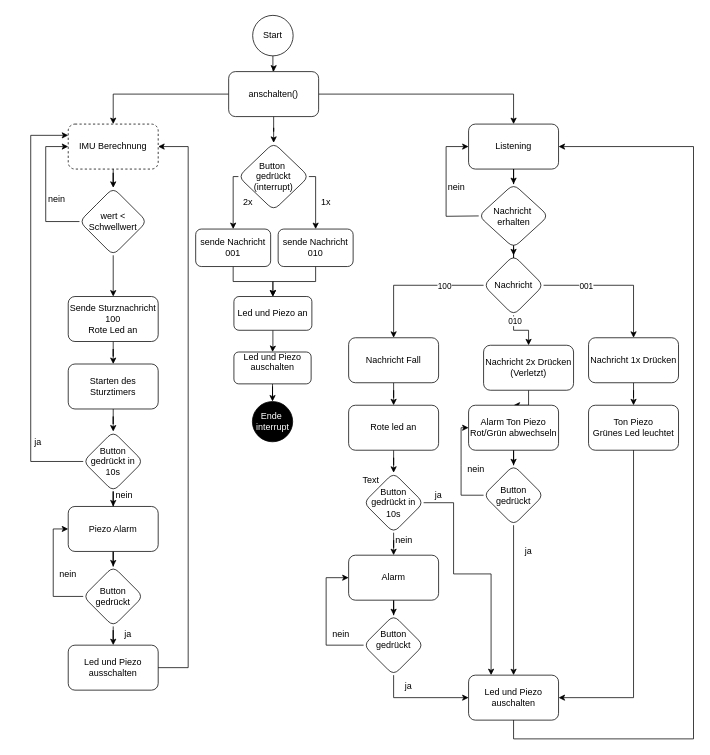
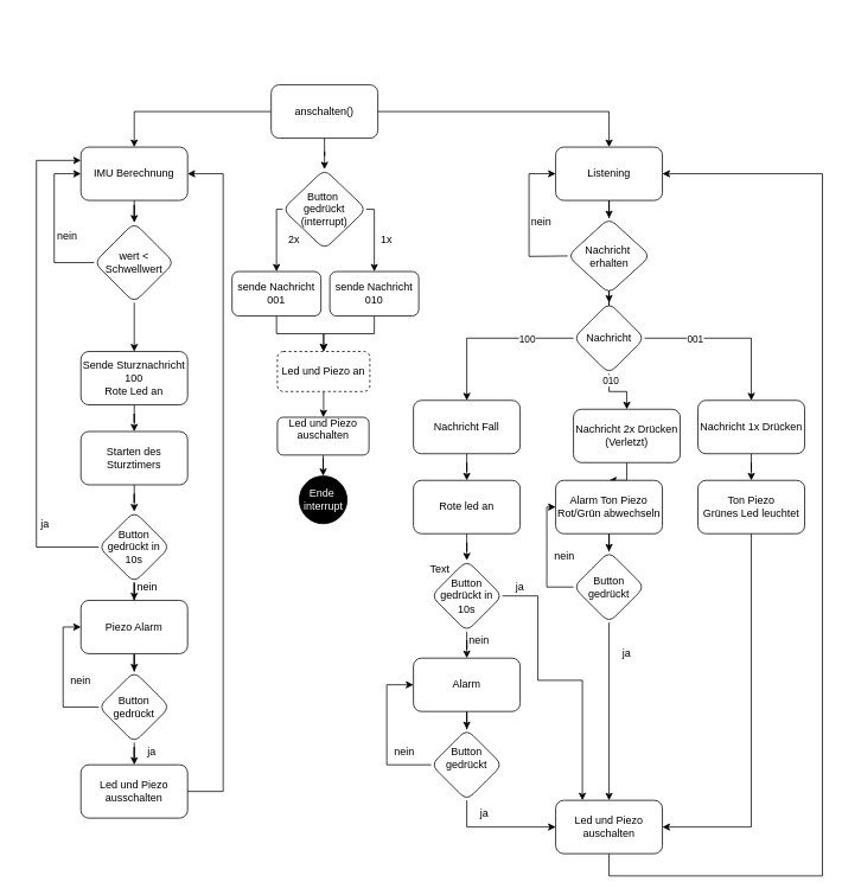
  <mxCell id="0" />
  <mxCell id="1" parent="0" />
- <mxCell id="2" value="" style="edgeStyle=orthogonalEdgeStyle;rounded=0;orthogonalLoop=1;jettySize=auto;html=1;" edge="1" parent="1" source="3" target="7"><mxGeometry relative="1" as="geometry" /></mxCell>
- <mxCell id="3" value="Start" style="ellipse;whiteSpace=wrap;html=1;aspect=fixed;" vertex="1" parent="1"><mxGeometry x="336" y="20" width="54" height="54" as="geometry" /></mxCell>
  <mxCell id="4" value="" style="edgeStyle=orthogonalEdgeStyle;rounded=0;orthogonalLoop=1;jettySize=auto;html=1;" edge="1" parent="1" source="7" target="9"><mxGeometry relative="1" as="geometry" /></mxCell>
  <mxCell id="5" value="" style="edgeStyle=orthogonalEdgeStyle;rounded=0;orthogonalLoop=1;jettySize=auto;html=1;" edge="1" parent="1" source="7" target="13"><mxGeometry relative="1" as="geometry" /></mxCell>
  <mxCell id="6" value="" style="edgeStyle=orthogonalEdgeStyle;rounded=0;orthogonalLoop=1;jettySize=auto;html=1;" edge="1" parent="1" source="7" target="77"><mxGeometry relative="1" as="geometry" /></mxCell>
  <mxCell id="7" value="anschalten()" style="rounded=1;whiteSpace=wrap;html=1;" vertex="1" parent="1"><mxGeometry x="304" y="95" width="120" height="60" as="geometry" /></mxCell>
  <mxCell id="8" value="" style="edgeStyle=orthogonalEdgeStyle;rounded=0;orthogonalLoop=1;jettySize=auto;html=1;" edge="1" parent="1" source="9" target="11"><mxGeometry relative="1" as="geometry" /></mxCell>
  <mxCell id="9" value="Listening" style="whiteSpace=wrap;html=1;rounded=1;" vertex="1" parent="1"><mxGeometry x="624" y="165" width="120" height="60" as="geometry" /></mxCell>
  <mxCell id="10" value="" style="edgeStyle=orthogonalEdgeStyle;rounded=0;orthogonalLoop=1;jettySize=auto;html=1;" edge="1" parent="1" source="11" target="34"><mxGeometry relative="1" as="geometry" /></mxCell>
  <mxCell id="11" value="&lt;div&gt;Nachricht&amp;nbsp;&lt;/div&gt;&lt;div&gt;erhalten&lt;/div&gt;" style="rhombus;whiteSpace=wrap;html=1;rounded=1;" vertex="1" parent="1"><mxGeometry x="637.5" y="245" width="93" height="85" as="geometry" /></mxCell>
  <mxCell id="12" value="" style="edgeStyle=orthogonalEdgeStyle;rounded=0;orthogonalLoop=1;jettySize=auto;html=1;" edge="1" parent="1" source="13" target="15"><mxGeometry relative="1" as="geometry" /></mxCell>
- <mxCell id="13" value="IMU Berechnung" style="whiteSpace=wrap;html=1;rounded=1;dashed=1;" vertex="1" parent="1"><mxGeometry x="90" y="165" width="120" height="60" as="geometry" /></mxCell>
+ <mxCell id="13" value="IMU Berechnung" style="whiteSpace=wrap;html=1;rounded=1;" vertex="1" parent="1"><mxGeometry x="90" y="165" width="120" height="60" as="geometry" /></mxCell>
  <mxCell id="14" value="" style="edgeStyle=orthogonalEdgeStyle;rounded=0;orthogonalLoop=1;jettySize=auto;html=1;" edge="1" parent="1" source="15" target="19"><mxGeometry relative="1" as="geometry" /></mxCell>
  <mxCell id="15" value="wert &amp;lt; Schwellwert" style="rhombus;whiteSpace=wrap;html=1;rounded=1;" vertex="1" parent="1"><mxGeometry x="105" y="250" width="90" height="90" as="geometry" /></mxCell>
  <mxCell id="16" value="" style="endArrow=classic;html=1;rounded=0;exitX=0;exitY=0.5;exitDx=0;exitDy=0;entryX=0;entryY=0.5;entryDx=0;entryDy=0;" edge="1" parent="1" source="15" target="13"><mxGeometry width="50" height="50" relative="1" as="geometry"><mxPoint x="10" y="315" as="sourcePoint" /><mxPoint x="60" y="115" as="targetPoint" /><Array as="points"><mxPoint x="60" y="295" /><mxPoint x="60" y="195" /></Array></mxGeometry></mxCell>
  <mxCell id="17" value="nein" style="text;html=1;align=center;verticalAlign=middle;whiteSpace=wrap;rounded=0;" vertex="1" parent="1"><mxGeometry x="45" y="250" width="60" height="30" as="geometry" /></mxCell>
  <mxCell id="18" value="" style="edgeStyle=orthogonalEdgeStyle;rounded=0;orthogonalLoop=1;jettySize=auto;html=1;" edge="1" parent="1" source="19" target="21"><mxGeometry relative="1" as="geometry" /></mxCell>
  <mxCell id="19" value="&lt;div&gt;Sende Sturznachricht&lt;/div&gt;&lt;div&gt;100&lt;br&gt;&lt;/div&gt;&lt;div&gt;Rote Led an&lt;br&gt;&lt;/div&gt;" style="whiteSpace=wrap;html=1;rounded=1;" vertex="1" parent="1"><mxGeometry x="90" y="395" width="120" height="60" as="geometry" /></mxCell>
  <mxCell id="20" value="" style="edgeStyle=orthogonalEdgeStyle;rounded=0;orthogonalLoop=1;jettySize=auto;html=1;" edge="1" parent="1" source="21" target="23"><mxGeometry relative="1" as="geometry" /></mxCell>
  <mxCell id="21" value="Starten des Sturztimers" style="whiteSpace=wrap;html=1;rounded=1;" vertex="1" parent="1"><mxGeometry x="90" y="485" width="120" height="60" as="geometry" /></mxCell>
  <mxCell id="22" value="" style="edgeStyle=orthogonalEdgeStyle;rounded=0;orthogonalLoop=1;jettySize=auto;html=1;" edge="1" parent="1" source="23" target="27"><mxGeometry relative="1" as="geometry" /></mxCell>
  <mxCell id="23" value="Button gedrückt in 10s" style="rhombus;whiteSpace=wrap;html=1;rounded=1;" vertex="1" parent="1"><mxGeometry x="110" y="575" width="80" height="80" as="geometry" /></mxCell>
  <mxCell id="24" value="" style="endArrow=classic;html=1;rounded=0;exitX=0;exitY=0.5;exitDx=0;exitDy=0;entryX=0;entryY=0.25;entryDx=0;entryDy=0;" edge="1" parent="1" source="23" target="13"><mxGeometry width="50" height="50" relative="1" as="geometry"><mxPoint x="45" y="635" as="sourcePoint" /><mxPoint x="40" y="175" as="targetPoint" /><Array as="points"><mxPoint x="40" y="615" /><mxPoint x="40" y="180" /></Array></mxGeometry></mxCell>
  <mxCell id="25" value="ja" style="text;html=1;align=center;verticalAlign=middle;whiteSpace=wrap;rounded=0;" vertex="1" parent="1"><mxGeometry x="20" y="575" width="60" height="30" as="geometry" /></mxCell>
  <mxCell id="26" value="" style="edgeStyle=orthogonalEdgeStyle;rounded=0;orthogonalLoop=1;jettySize=auto;html=1;" edge="1" parent="1" source="27" target="70"><mxGeometry relative="1" as="geometry" /></mxCell>
  <mxCell id="27" value="Piezo Alarm" style="whiteSpace=wrap;html=1;rounded=1;" vertex="1" parent="1"><mxGeometry x="90" y="675" width="120" height="60" as="geometry" /></mxCell>
  <mxCell id="28" value="" style="edgeStyle=orthogonalEdgeStyle;rounded=0;orthogonalLoop=1;jettySize=auto;html=1;" edge="1" parent="1" source="34" target="36"><mxGeometry relative="1" as="geometry" /></mxCell>
  <mxCell id="29" value="001" style="edgeLabel;html=1;align=center;verticalAlign=middle;resizable=0;points=[];" vertex="1" connectable="0" parent="28"><mxGeometry x="-0.41" relative="1" as="geometry"><mxPoint as="offset" /></mxGeometry></mxCell>
  <mxCell id="30" value="" style="edgeStyle=orthogonalEdgeStyle;rounded=0;orthogonalLoop=1;jettySize=auto;html=1;" edge="1" parent="1" source="34" target="38"><mxGeometry relative="1" as="geometry" /></mxCell>
  <mxCell id="31" value="010" style="edgeLabel;html=1;align=center;verticalAlign=middle;resizable=0;points=[];" vertex="1" connectable="0" parent="30"><mxGeometry x="-0.76" y="1" relative="1" as="geometry"><mxPoint as="offset" /></mxGeometry></mxCell>
  <mxCell id="32" value="" style="edgeStyle=orthogonalEdgeStyle;rounded=0;orthogonalLoop=1;jettySize=auto;html=1;" edge="1" parent="1" source="34" target="40"><mxGeometry relative="1" as="geometry" /></mxCell>
  <mxCell id="33" value="100" style="edgeLabel;html=1;align=center;verticalAlign=middle;resizable=0;points=[];" vertex="1" connectable="0" parent="32"><mxGeometry x="-0.442" relative="1" as="geometry"><mxPoint as="offset" /></mxGeometry></mxCell>
  <mxCell id="34" value="Nachricht" style="rhombus;whiteSpace=wrap;html=1;rounded=1;" vertex="1" parent="1"><mxGeometry x="644" y="340" width="80" height="80" as="geometry" /></mxCell>
  <mxCell id="35" value="" style="edgeStyle=orthogonalEdgeStyle;rounded=0;orthogonalLoop=1;jettySize=auto;html=1;" edge="1" parent="1" source="36" target="41"><mxGeometry relative="1" as="geometry" /></mxCell>
  <mxCell id="36" value="Nachricht 1x Drücken" style="whiteSpace=wrap;html=1;rounded=1;" vertex="1" parent="1"><mxGeometry x="784" y="450" width="120" height="60" as="geometry" /></mxCell>
  <mxCell id="37" value="" style="edgeStyle=orthogonalEdgeStyle;rounded=0;orthogonalLoop=1;jettySize=auto;html=1;" edge="1" parent="1" source="38" target="43"><mxGeometry relative="1" as="geometry" /></mxCell>
  <mxCell id="38" value="&lt;div&gt;Nachricht 2x Drücken&lt;/div&gt;&lt;div&gt;(Verletzt)&lt;br&gt;&lt;/div&gt;" style="whiteSpace=wrap;html=1;rounded=1;" vertex="1" parent="1"><mxGeometry x="644" y="460" width="120" height="60" as="geometry" /></mxCell>
  <mxCell id="39" value="" style="edgeStyle=orthogonalEdgeStyle;rounded=0;orthogonalLoop=1;jettySize=auto;html=1;" edge="1" parent="1" source="40" target="45"><mxGeometry relative="1" as="geometry" /></mxCell>
  <mxCell id="40" value="Nachricht Fall" style="rounded=1;whiteSpace=wrap;html=1;" vertex="1" parent="1"><mxGeometry x="464" y="450" width="120" height="60" as="geometry" /></mxCell>
  <mxCell id="41" value="&lt;div&gt;Ton Piezo&lt;/div&gt;&lt;div&gt;Grünes Led leuchtet&lt;br&gt;&lt;/div&gt;" style="whiteSpace=wrap;html=1;rounded=1;" vertex="1" parent="1"><mxGeometry x="784" y="540" width="120" height="60" as="geometry" /></mxCell>
  <mxCell id="42" value="" style="edgeStyle=orthogonalEdgeStyle;rounded=0;orthogonalLoop=1;jettySize=auto;html=1;" edge="1" parent="1" source="43" target="51"><mxGeometry relative="1" as="geometry" /></mxCell>
  <mxCell id="43" value="&lt;div&gt;Alarm Ton Piezo&lt;/div&gt;&lt;div&gt;Rot/Grün abwechseln&lt;br&gt;&lt;/div&gt;" style="whiteSpace=wrap;html=1;rounded=1;" vertex="1" parent="1"><mxGeometry x="624" y="540" width="120" height="60" as="geometry" /></mxCell>
  <mxCell id="44" value="" style="edgeStyle=orthogonalEdgeStyle;rounded=0;orthogonalLoop=1;jettySize=auto;html=1;" edge="1" parent="1" source="45" target="47"><mxGeometry relative="1" as="geometry" /></mxCell>
  <mxCell id="45" value="Rote led an" style="whiteSpace=wrap;html=1;rounded=1;" vertex="1" parent="1"><mxGeometry x="464" y="540" width="120" height="60" as="geometry" /></mxCell>
  <mxCell id="46" value="" style="edgeStyle=orthogonalEdgeStyle;rounded=0;orthogonalLoop=1;jettySize=auto;html=1;" edge="1" parent="1" source="47" target="49"><mxGeometry relative="1" as="geometry" /></mxCell>
  <mxCell id="47" value="Button gedrückt in 10s" style="rhombus;whiteSpace=wrap;html=1;rounded=1;" vertex="1" parent="1"><mxGeometry x="484" y="630" width="80" height="80" as="geometry" /></mxCell>
  <mxCell id="48" value="" style="edgeStyle=orthogonalEdgeStyle;rounded=0;orthogonalLoop=1;jettySize=auto;html=1;" edge="1" parent="1" source="49" target="56"><mxGeometry relative="1" as="geometry" /></mxCell>
  <mxCell id="49" value="Alarm" style="whiteSpace=wrap;html=1;rounded=1;" vertex="1" parent="1"><mxGeometry x="464" y="740" width="120" height="60" as="geometry" /></mxCell>
  <mxCell id="50" value="" style="edgeStyle=orthogonalEdgeStyle;rounded=0;orthogonalLoop=1;jettySize=auto;html=1;" edge="1" parent="1" source="51" target="52"><mxGeometry relative="1" as="geometry" /></mxCell>
  <mxCell id="51" value="Button gedrückt" style="rhombus;whiteSpace=wrap;html=1;rounded=1;" vertex="1" parent="1"><mxGeometry x="644" y="620" width="80" height="80" as="geometry" /></mxCell>
  <mxCell id="52" value="Led und Piezo auschalten" style="whiteSpace=wrap;html=1;rounded=1;" vertex="1" parent="1"><mxGeometry x="624" y="900" width="120" height="60" as="geometry" /></mxCell>
  <mxCell id="53" value="" style="endArrow=classic;html=1;rounded=0;exitX=0;exitY=0.5;exitDx=0;exitDy=0;entryX=0;entryY=0.5;entryDx=0;entryDy=0;" edge="1" parent="1" source="51" target="43"><mxGeometry width="50" height="50" relative="1" as="geometry"><mxPoint x="594" y="665" as="sourcePoint" /><mxPoint x="644" y="615" as="targetPoint" /><Array as="points"><mxPoint x="614" y="660" /><mxPoint x="614" y="620" /><mxPoint x="614" y="570" /></Array></mxGeometry></mxCell>
  <mxCell id="54" value="nein" style="text;html=1;align=center;verticalAlign=middle;whiteSpace=wrap;rounded=0;" vertex="1" parent="1"><mxGeometry x="604" y="610" width="60" height="30" as="geometry" /></mxCell>
  <mxCell id="55" value="ja" style="text;html=1;align=center;verticalAlign=middle;whiteSpace=wrap;rounded=0;" vertex="1" parent="1"><mxGeometry x="674" y="720" width="60" height="30" as="geometry" /></mxCell>
  <mxCell id="56" value="&#10;Button gedrückt&#10;&#10;" style="rhombus;whiteSpace=wrap;html=1;rounded=1;" vertex="1" parent="1"><mxGeometry x="484" y="820" width="80" height="80" as="geometry" /></mxCell>
  <mxCell id="57" value="" style="endArrow=classic;html=1;rounded=0;exitX=0;exitY=0.5;exitDx=0;exitDy=0;entryX=0;entryY=0.5;entryDx=0;entryDy=0;" edge="1" parent="1" source="56" target="49"><mxGeometry width="50" height="50" relative="1" as="geometry"><mxPoint x="374" y="860" as="sourcePoint" /><mxPoint x="424" y="810" as="targetPoint" /><Array as="points"><mxPoint x="434" y="860" /><mxPoint x="434" y="770" /></Array></mxGeometry></mxCell>
  <mxCell id="58" value="" style="endArrow=classic;html=1;rounded=0;exitX=0.5;exitY=1;exitDx=0;exitDy=0;" edge="1" parent="1" source="56" target="52"><mxGeometry width="50" height="50" relative="1" as="geometry"><mxPoint x="508" y="960" as="sourcePoint" /><mxPoint x="558" y="910" as="targetPoint" /><Array as="points"><mxPoint x="524" y="930" /></Array></mxGeometry></mxCell>
  <mxCell id="59" value="nein" style="text;html=1;align=center;verticalAlign=middle;whiteSpace=wrap;rounded=0;" vertex="1" parent="1"><mxGeometry x="424" y="830" width="60" height="30" as="geometry" /></mxCell>
  <mxCell id="60" value="ja" style="text;html=1;align=center;verticalAlign=middle;whiteSpace=wrap;rounded=0;" vertex="1" parent="1"><mxGeometry x="514" y="900" width="60" height="30" as="geometry" /></mxCell>
  <mxCell id="61" value="" style="endArrow=classic;html=1;rounded=0;exitX=0.5;exitY=1;exitDx=0;exitDy=0;entryX=1;entryY=0.5;entryDx=0;entryDy=0;" edge="1" parent="1" source="41" target="52"><mxGeometry width="50" height="50" relative="1" as="geometry"><mxPoint x="844" y="680" as="sourcePoint" /><mxPoint x="894" y="630" as="targetPoint" /><Array as="points"><mxPoint x="844" y="930" /></Array></mxGeometry></mxCell>
  <mxCell id="62" value="" style="endArrow=classic;html=1;rounded=0;exitX=1;exitY=0.5;exitDx=0;exitDy=0;entryX=0.25;entryY=0;entryDx=0;entryDy=0;" edge="1" parent="1" source="47" target="52"><mxGeometry width="50" height="50" relative="1" as="geometry"><mxPoint x="584" y="715" as="sourcePoint" /><mxPoint x="634" y="665" as="targetPoint" /><Array as="points"><mxPoint x="604" y="670" /><mxPoint x="604" y="765" /><mxPoint x="654" y="765" /></Array></mxGeometry></mxCell>
  <mxCell id="63" value="Text" style="text;html=1;align=center;verticalAlign=middle;whiteSpace=wrap;rounded=0;" vertex="1" parent="1"><mxGeometry x="464" y="625" width="60" height="30" as="geometry" /></mxCell>
  <mxCell id="64" value="ja" style="text;html=1;align=center;verticalAlign=middle;whiteSpace=wrap;rounded=0;" vertex="1" parent="1"><mxGeometry x="554" y="645" width="60" height="30" as="geometry" /></mxCell>
  <mxCell id="65" value="nein" style="text;html=1;align=center;verticalAlign=middle;whiteSpace=wrap;rounded=0;" vertex="1" parent="1"><mxGeometry x="508" y="705" width="60" height="30" as="geometry" /></mxCell>
  <mxCell id="66" value="" style="endArrow=classic;html=1;rounded=0;exitX=0;exitY=0.5;exitDx=0;exitDy=0;entryX=0;entryY=0.5;entryDx=0;entryDy=0;" edge="1" parent="1" source="11" target="9"><mxGeometry width="50" height="50" relative="1" as="geometry"><mxPoint x="584" y="290" as="sourcePoint" /><mxPoint x="634" y="240" as="targetPoint" /><Array as="points"><mxPoint x="594" y="288" /><mxPoint x="594" y="195" /></Array></mxGeometry></mxCell>
  <mxCell id="67" value="nein" style="text;html=1;align=center;verticalAlign=middle;whiteSpace=wrap;rounded=0;" vertex="1" parent="1"><mxGeometry x="577.5" y="235" width="60" height="30" as="geometry" /></mxCell>
  <mxCell id="68" value="" style="endArrow=classic;html=1;rounded=0;exitX=0.5;exitY=1;exitDx=0;exitDy=0;entryX=1;entryY=0.5;entryDx=0;entryDy=0;" edge="1" parent="1" source="52" target="9"><mxGeometry width="50" height="50" relative="1" as="geometry"><mxPoint x="684" y="1025" as="sourcePoint" /><mxPoint x="734" y="975" as="targetPoint" /><Array as="points"><mxPoint x="684" y="985" /><mxPoint x="924" y="985" /><mxPoint x="924" y="195" /></Array></mxGeometry></mxCell>
  <mxCell id="69" value="" style="edgeStyle=orthogonalEdgeStyle;rounded=0;orthogonalLoop=1;jettySize=auto;html=1;" edge="1" parent="1" source="70" target="74"><mxGeometry relative="1" as="geometry" /></mxCell>
  <mxCell id="70" value="&lt;br&gt;Button gedrückt&lt;br&gt;&lt;div&gt;&lt;br/&gt;&lt;/div&gt;" style="rhombus;whiteSpace=wrap;html=1;rounded=1;" vertex="1" parent="1"><mxGeometry x="110" y="755" width="80" height="80" as="geometry" /></mxCell>
  <mxCell id="71" value="nein" style="text;html=1;align=center;verticalAlign=middle;whiteSpace=wrap;rounded=0;" vertex="1" parent="1"><mxGeometry x="135" y="645" width="60" height="30" as="geometry" /></mxCell>
  <mxCell id="72" value="" style="endArrow=classic;html=1;rounded=0;exitX=0;exitY=0.5;exitDx=0;exitDy=0;entryX=0;entryY=0.5;entryDx=0;entryDy=0;" edge="1" parent="1" source="70" target="27"><mxGeometry width="50" height="50" relative="1" as="geometry"><mxPoint x="40" y="785" as="sourcePoint" /><mxPoint x="70" y="755" as="targetPoint" /><Array as="points"><mxPoint x="70" y="795" /><mxPoint x="70" y="705" /></Array></mxGeometry></mxCell>
  <mxCell id="73" value="nein" style="text;html=1;align=center;verticalAlign=middle;whiteSpace=wrap;rounded=0;" vertex="1" parent="1"><mxGeometry x="60" y="750" width="60" height="30" as="geometry" /></mxCell>
  <mxCell id="74" value="Led und Piezo ausschalten" style="whiteSpace=wrap;html=1;rounded=1;" vertex="1" parent="1"><mxGeometry x="90" y="860" width="120" height="60" as="geometry" /></mxCell>
  <mxCell id="75" value="ja" style="text;html=1;align=center;verticalAlign=middle;whiteSpace=wrap;rounded=0;" vertex="1" parent="1"><mxGeometry x="140" y="830" width="60" height="30" as="geometry" /></mxCell>
  <mxCell id="76" value="" style="endArrow=classic;html=1;rounded=0;exitX=1;exitY=0.5;exitDx=0;exitDy=0;entryX=1;entryY=0.5;entryDx=0;entryDy=0;" edge="1" parent="1" source="74" target="13"><mxGeometry width="50" height="50" relative="1" as="geometry"><mxPoint x="220" y="950" as="sourcePoint" /><mxPoint x="270" y="900" as="targetPoint" /><Array as="points"><mxPoint x="250" y="890" /><mxPoint x="250" y="195" /></Array></mxGeometry></mxCell>
  <mxCell id="77" value="&lt;div&gt;Button&amp;nbsp;&lt;/div&gt;&lt;div&gt;gedrückt&lt;/div&gt;&lt;div&gt;(interrupt)&lt;br&gt;&lt;/div&gt;" style="rhombus;whiteSpace=wrap;html=1;rounded=1;" vertex="1" parent="1"><mxGeometry x="317" y="190" width="94" height="90" as="geometry" /></mxCell>
  <mxCell id="78" value="" style="edgeStyle=orthogonalEdgeStyle;rounded=0;orthogonalLoop=1;jettySize=auto;html=1;" edge="1" parent="1" source="79" target="83"><mxGeometry relative="1" as="geometry" /></mxCell>
  <mxCell id="79" value="&lt;div&gt;sende Nachricht&lt;/div&gt;&lt;div&gt;001&lt;br&gt;&lt;/div&gt;" style="whiteSpace=wrap;html=1;rounded=1;" vertex="1" parent="1"><mxGeometry x="260" y="305" width="100" height="50" as="geometry" /></mxCell>
  <mxCell id="80" value="" style="edgeStyle=orthogonalEdgeStyle;rounded=0;orthogonalLoop=1;jettySize=auto;html=1;" edge="1" parent="1" source="81" target="83"><mxGeometry relative="1" as="geometry" /></mxCell>
  <mxCell id="81" value="&lt;div&gt;sende Nachricht &lt;br&gt;&lt;/div&gt;&lt;div&gt;010&lt;br&gt;&lt;/div&gt;" style="whiteSpace=wrap;html=1;rounded=1;" vertex="1" parent="1"><mxGeometry x="370" y="305" width="100" height="50" as="geometry" /></mxCell>
  <mxCell id="82" value="" style="edgeStyle=orthogonalEdgeStyle;rounded=0;orthogonalLoop=1;jettySize=auto;html=1;" edge="1" parent="1" source="83" target="87"><mxGeometry relative="1" as="geometry" /></mxCell>
- <mxCell id="83" value="Led und Piezo an" style="whiteSpace=wrap;html=1;rounded=1;" vertex="1" parent="1"><mxGeometry x="311" y="395" width="104" height="45" as="geometry" /></mxCell>
+ <mxCell id="83" value="Led und Piezo an" style="whiteSpace=wrap;html=1;rounded=1;dashed=1;" vertex="1" parent="1"><mxGeometry x="311" y="395" width="104" height="45" as="geometry" /></mxCell>
  <mxCell id="84" value="1x" style="text;html=1;align=center;verticalAlign=middle;whiteSpace=wrap;rounded=0;" vertex="1" parent="1"><mxGeometry x="404" y="255" width="60" height="30" as="geometry" /></mxCell>
  <mxCell id="85" value="2x" style="text;html=1;align=center;verticalAlign=middle;whiteSpace=wrap;rounded=0;" vertex="1" parent="1"><mxGeometry x="300" y="255" width="60" height="30" as="geometry" /></mxCell>
  <mxCell id="86" value="" style="edgeStyle=orthogonalEdgeStyle;rounded=0;orthogonalLoop=1;jettySize=auto;html=1;" edge="1" parent="1" source="87" target="90"><mxGeometry relative="1" as="geometry" /></mxCell>
  <mxCell id="87" value="&#10;Led und Piezo auschalten&#10;&#10;" style="whiteSpace=wrap;html=1;rounded=1;" vertex="1" parent="1"><mxGeometry x="311" y="469" width="103" height="42.5" as="geometry" /></mxCell>
  <mxCell id="88" value="" style="endArrow=classic;html=1;rounded=0;exitX=1;exitY=0.5;exitDx=0;exitDy=0;entryX=0.5;entryY=0;entryDx=0;entryDy=0;" edge="1" parent="1" source="77" target="81"><mxGeometry width="50" height="50" relative="1" as="geometry"><mxPoint x="434" y="235" as="sourcePoint" /><mxPoint x="484" y="185" as="targetPoint" /><Array as="points"><mxPoint x="420" y="235" /></Array></mxGeometry></mxCell>
  <mxCell id="89" value="" style="endArrow=classic;html=1;rounded=0;exitX=0;exitY=0.5;exitDx=0;exitDy=0;entryX=0.5;entryY=0;entryDx=0;entryDy=0;" edge="1" parent="1" source="77" target="79"><mxGeometry width="50" height="50" relative="1" as="geometry"><mxPoint x="267" y="220" as="sourcePoint" /><mxPoint x="317" y="170" as="targetPoint" /><Array as="points"><mxPoint x="310" y="235" /></Array></mxGeometry></mxCell>
  <mxCell id="90" value="&lt;div&gt;&lt;span style=&quot;color: rgb(255, 255, 255);&quot;&gt;Ende&amp;nbsp;&lt;/span&gt;&lt;/div&gt;&lt;div&gt;&lt;span style=&quot;color: light-dark(rgb(255, 255, 255), rgb(237, 237, 237));&quot;&gt;interrupt&lt;/span&gt;&lt;/div&gt;" style="ellipse;whiteSpace=wrap;html=1;aspect=fixed;fillColor=#000000;" vertex="1" parent="1"><mxGeometry x="335.62" y="535" width="53.75" height="53.75" as="geometry" /></mxCell>
